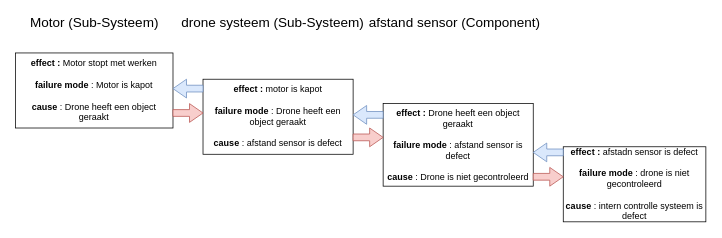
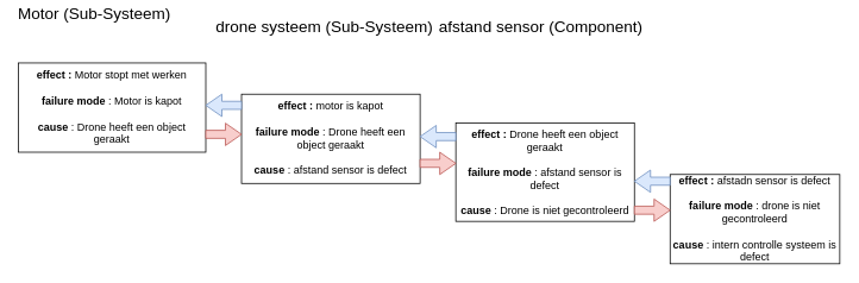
  <mxCell id="0" />
  <mxCell id="1" parent="0" />
  <mxCell id="2" value="&lt;b&gt;effect :&amp;nbsp;&lt;/b&gt;Motor stopt met werken&lt;br&gt;&lt;br&gt;&lt;b&gt;failure mode&lt;/b&gt; : Motor is kapot&lt;br&gt;&lt;br&gt;&lt;b&gt;cause &lt;/b&gt;: Drone heeft een object geraakt" style="rounded=0;whiteSpace=wrap;html=1;" vertex="1" parent="1"><mxGeometry x="20" y="70" width="210" height="100" as="geometry" /></mxCell>
  <mxCell id="3" value="&lt;b&gt;effect : &lt;/b&gt;motor is kapot&lt;br&gt;&lt;br&gt;&lt;b&gt;failure mode&lt;/b&gt; : Drone heeft een object geraakt&lt;br&gt;&lt;br&gt;&lt;b&gt;cause &lt;/b&gt;: afstand sensor is defect&lt;span style=&quot;color: rgba(0 , 0 , 0 , 0) ; font-family: monospace ; font-size: 0px&quot;&gt;%3CmxGraphModel%3E%3Croot%3E%3CmxCell%20id%3D%220%22%2F%3E%3CmxCell%20id%3D%221%22%20parent%3D%220%22%2F%3E%3CmxCell%20id%3D%222%22%20value%3D%22%26lt%3Bb%26gt%3Beffect%20%3A%26amp%3Bnbsp%3B%26lt%3B%2Fb%26gt%3BDrone%20crashes%26lt%3Bbr%26gt%3B%26lt%3Bbr%26gt%3B%26lt%3Bb%26gt%3Bfailure%20mode%26lt%3B%2Fb%26gt%3B%20%3A%20motor%20stop%20working%26lt%3Bbr%26gt%3B%26lt%3Bbr%26gt%3B%26lt%3Bb%26gt%3Bcause%20%26lt%3B%2Fb%26gt%3B%3A%20no%20more%20fuel%22%20style%3D%22rounded%3D0%3BwhiteSpace%3Dwrap%3Bhtml%3D1%3B%22%20vertex%3D%221%22%20parent%3D%221%22%3E%3CmxGeometry%20x%3D%22130%22%20y%3D%22100%22%20width%3D%22190%22%20height%3D%22100%22%20as%3D%22geometry%22%2F%3E%3C%2FmxCell%3E%3C%2Froot%3E%3C%2FmxGraphModel%3E&lt;/span&gt;" style="rounded=0;whiteSpace=wrap;html=1;" vertex="1" parent="1"><mxGeometry x="270" y="105" width="200" height="100" as="geometry" /></mxCell>
  <mxCell id="4" value="&lt;b&gt;effect : &lt;/b&gt;Drone heeft een object geraakt&lt;br&gt;&lt;br&gt;&lt;b&gt;failure mode&lt;/b&gt; : afstand sensor is defect&lt;br&gt;&lt;b&gt;&lt;br&gt;cause &lt;/b&gt;: Drone is niet gecontroleerd" style="rounded=0;whiteSpace=wrap;html=1;" vertex="1" parent="1"><mxGeometry x="510" y="137.5" width="200" height="110" as="geometry" /></mxCell>
  <mxCell id="5" value="&lt;b&gt;effect :&amp;nbsp;&lt;/b&gt;afstadn sensor is defect&lt;br&gt;&lt;br&gt;&lt;b&gt;failure mode&lt;/b&gt; : drone is niet gecontroleerd&lt;br&gt;&lt;br&gt;&lt;b&gt;cause &lt;/b&gt;: intern controlle systeem is defect" style="rounded=0;whiteSpace=wrap;html=1;" vertex="1" parent="1"><mxGeometry x="750" y="195" width="190" height="100" as="geometry" /></mxCell>
  <mxCell id="6" value="" style="html=1;shadow=0;dashed=0;align=center;verticalAlign=middle;shape=mxgraph.arrows2.arrow;dy=0.64;dx=18;flipH=1;notch=0;fillColor=#dae8fc;strokeColor=#6c8ebf;" vertex="1" parent="1"><mxGeometry x="230" y="105" width="40" height="25" as="geometry" /></mxCell>
  <mxCell id="7" value="" style="html=1;shadow=0;dashed=0;align=center;verticalAlign=middle;shape=mxgraph.arrows2.arrow;dy=0.64;dx=18;flipH=1;notch=0;fillColor=#dae8fc;strokeColor=#6c8ebf;" vertex="1" parent="1"><mxGeometry x="470" y="140" width="40" height="25" as="geometry" /></mxCell>
  <mxCell id="8" value="" style="html=1;shadow=0;dashed=0;align=center;verticalAlign=middle;shape=mxgraph.arrows2.arrow;dy=0.64;dx=18;flipH=1;notch=0;fillColor=#dae8fc;strokeColor=#6c8ebf;" vertex="1" parent="1"><mxGeometry x="710" y="190" width="40" height="25" as="geometry" /></mxCell>
  <mxCell id="9" value="" style="html=1;shadow=0;dashed=0;align=center;verticalAlign=middle;shape=mxgraph.arrows2.arrow;dy=0.64;dx=18;flipH=1;notch=0;fillColor=#f8cecc;strokeColor=#b85450;direction=west;" vertex="1" parent="1"><mxGeometry x="710" y="222.5" width="40" height="25" as="geometry" /></mxCell>
  <mxCell id="10" value="" style="html=1;shadow=0;dashed=0;align=center;verticalAlign=middle;shape=mxgraph.arrows2.arrow;dy=0.64;dx=18;flipH=1;notch=0;fillColor=#f8cecc;strokeColor=#b85450;direction=west;" vertex="1" parent="1"><mxGeometry x="470" y="170" width="40" height="25" as="geometry" /></mxCell>
  <mxCell id="11" value="" style="html=1;shadow=0;dashed=0;align=center;verticalAlign=middle;shape=mxgraph.arrows2.arrow;dy=0.64;dx=18;flipH=1;notch=0;fillColor=#f8cecc;strokeColor=#b85450;direction=west;" vertex="1" parent="1"><mxGeometry x="230" y="137.5" width="40" height="25" as="geometry" /></mxCell>
- <mxCell id="12" value="&lt;font style=&quot;font-size: 18px&quot;&gt;Motor (Sub-Systeem)&lt;/font&gt;" style="text;html=1;align=center;verticalAlign=middle;resizable=0;points=[];autosize=1;" vertex="1" parent="1"><mxGeometry x="30" y="20" width="190" height="20" as="geometry" /></mxCell>
+ <mxCell id="12" value="&lt;font style=&quot;font-size: 18px&quot;&gt;Motor (Sub-Systeem)&lt;/font&gt;" style="text;html=1;align=center;verticalAlign=middle;resizable=0;points=[];autosize=1;" vertex="1" parent="1"><mxGeometry x="10" y="5" width="190" height="20" as="geometry" /></mxCell>
  <mxCell id="13" value="&lt;font style=&quot;font-size: 18px&quot;&gt;&amp;nbsp;drone systeem (Sub-Systeem)&lt;/font&gt;" style="text;html=1;align=center;verticalAlign=middle;resizable=0;points=[];autosize=1;" vertex="1" parent="1"><mxGeometry x="230" y="20" width="260" height="20" as="geometry" /></mxCell>
  <mxCell id="14" value="&lt;font style=&quot;font-size: 18px&quot;&gt;afstand sensor (Component)&lt;/font&gt;" style="text;html=1;align=center;verticalAlign=middle;resizable=0;points=[];autosize=1;" vertex="1" parent="1"><mxGeometry x="485" y="20" width="240" height="20" as="geometry" /></mxCell>
